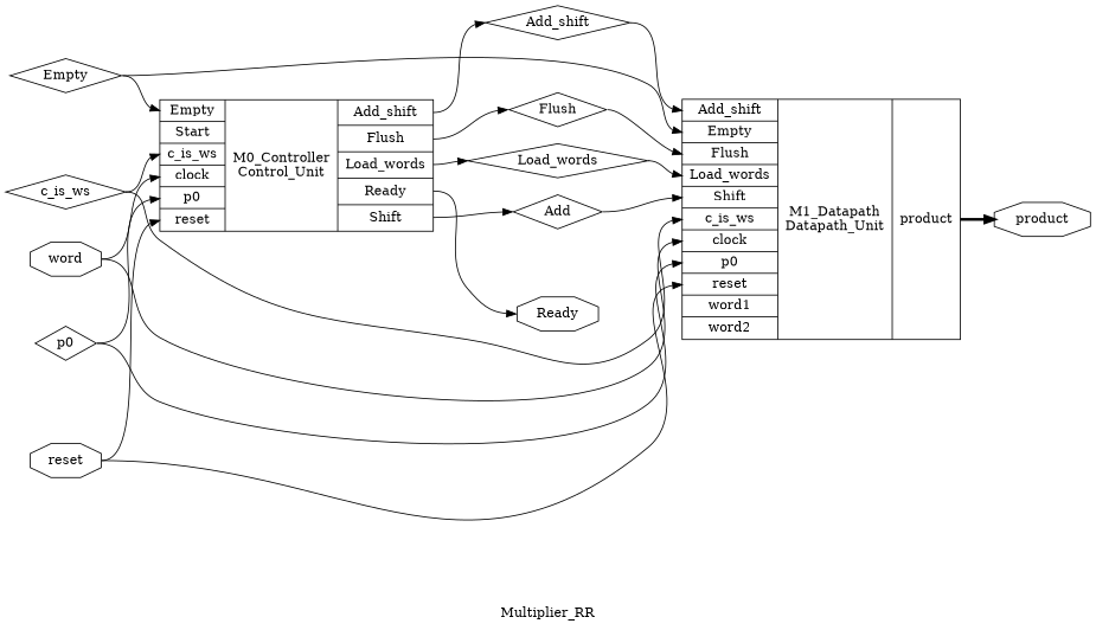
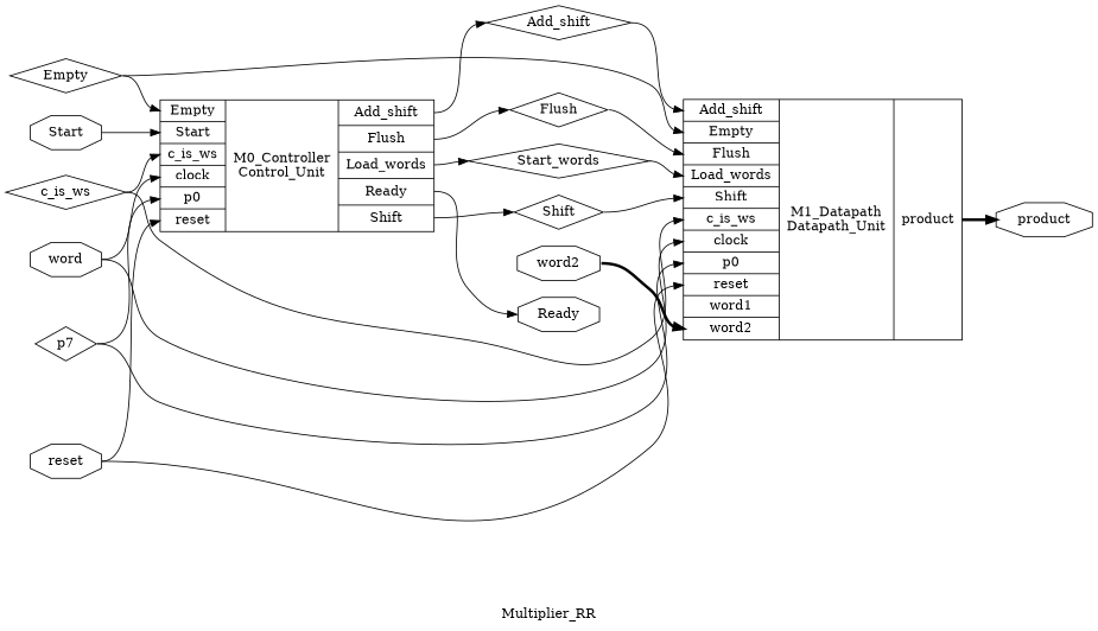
  digraph {
    label=Multiplier_RR
    rankdir=LR
    remincross=true
    node [color=black fontcolor=black shape=diamond]
    edge [color=black headport=w tailport=e]
-   n1 [label=p0]
+   n1 [label=p7]
    n2 [label="{{<p4> Add_shift|<p7> Empty|<p6> Flush|<p3> Load_words|<p5> Shift|<p2> c_is_ws|<p9> clock|<p1> p0|<p8> reset|<p12> word1|<p11> word2}|M1_Datapath\nDatapath_Unit|{<p14> product}}" shape=record color="" fontcolor=""]
    n3 [label="{{<p7> Empty|<p10> Start|<p2> c_is_ws|<p9> clock|<p1> p0|<p8> reset}|M0_Controller\nControl_Unit|{<p4> Add_shift|<p6> Flush|<p3> Load_words|<p13> Ready|<p5> Shift}}" shape=record color="" fontcolor=""]
    n4 [label=product shape=octagon]
-   n5 [label=Load_words]
+   n5 [label=Start_words]
    n6 [label=Add_shift]
-   n7 [label=Add]
+   n7 [label=Shift]
    n8 [label=Flush]
    n9 [label=Ready shape=octagon]
    n10 [label=c_is_ws]
    n11 [label=Empty]
    n12 [label=reset shape=octagon]
    n13 [label=word shape=octagon]
+   n14 [label=Start shape=octagon]
+   n15 [label=word2 shape=octagon]
    n1 -> n2 [headport="p1:w"]
    n1 -> n3 [headport="p1:w"]
    n2 -> n4 [style="setlinewidth(3)" tailport="p14:e"]
    n3 -> n5 [tailport="p3:e"]
    n3 -> n6 [tailport="p4:e"]
    n3 -> n7 [tailport="p5:e"]
    n3 -> n8 [tailport="p6:e"]
    n3 -> n9 [tailport="p13:e"]
    n5 -> n2 [headport="p3:w"]
    n6 -> n2 [headport="p4:w"]
    n7 -> n2 [headport="p5:w"]
    n8 -> n2 [headport="p6:w"]
    n10 -> n2 [headport="p2:w"]
    n10 -> n3 [headport="p2:w"]
    n11 -> n2 [headport="p7:w"]
    n11 -> n3 [headport="p7:w"]
    n12 -> n2 [headport="p8:w"]
    n12 -> n3 [headport="p8:w"]
    n13 -> n2 [headport="p9:w"]
    n13 -> n3 [headport="p9:w"]
+   n14 -> n3 [headport="p10:w"]
+   n15 -> n2 [headport="p11:w" style="setlinewidth(3)"]
  }
